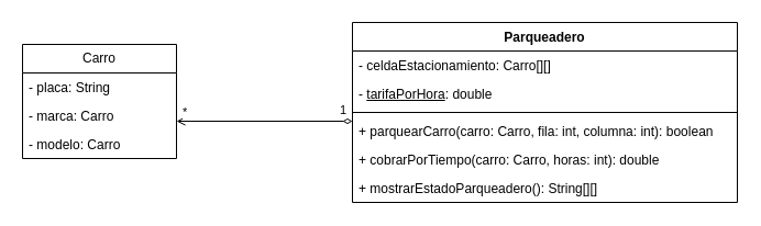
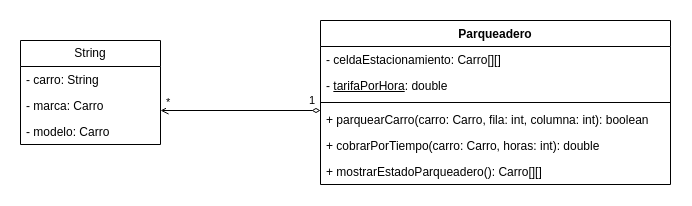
  <mxCell id="0" />
  <mxCell id="1" parent="0" />
- <mxCell id="2" value="Carro" style="swimlane;fontStyle=0;childLayout=stackLayout;horizontal=1;startSize=26;fillColor=none;horizontalStack=0;resizeParent=1;resizeParentMax=0;resizeLast=0;collapsible=1;marginBottom=0;whiteSpace=wrap;html=1;" parent="1" vertex="1"><mxGeometry x="20" y="40" width="140" height="104" as="geometry" /></mxCell>
- <mxCell id="3" value="- placa: String" style="text;strokeColor=none;fillColor=none;align=left;verticalAlign=top;spacingLeft=4;spacingRight=4;overflow=hidden;rotatable=0;points=[[0,0.5],[1,0.5]];portConstraint=eastwest;whiteSpace=wrap;html=1;" parent="2" vertex="1"><mxGeometry y="26" width="140" height="26" as="geometry" /></mxCell>
+ <mxCell id="2" value="String" style="swimlane;fontStyle=0;childLayout=stackLayout;horizontal=1;startSize=26;fillColor=none;horizontalStack=0;resizeParent=1;resizeParentMax=0;resizeLast=0;collapsible=1;marginBottom=0;whiteSpace=wrap;html=1;" parent="1" vertex="1"><mxGeometry x="20" y="40" width="140" height="104" as="geometry" /></mxCell>
+ <mxCell id="3" value="- carro: String" style="text;strokeColor=none;fillColor=none;align=left;verticalAlign=top;spacingLeft=4;spacingRight=4;overflow=hidden;rotatable=0;points=[[0,0.5],[1,0.5]];portConstraint=eastwest;whiteSpace=wrap;html=1;" parent="2" vertex="1"><mxGeometry y="26" width="140" height="26" as="geometry" /></mxCell>
  <mxCell id="4" value="- marca: Carro" style="text;strokeColor=none;fillColor=none;align=left;verticalAlign=top;spacingLeft=4;spacingRight=4;overflow=hidden;rotatable=0;points=[[0,0.5],[1,0.5]];portConstraint=eastwest;whiteSpace=wrap;html=1;" parent="2" vertex="1"><mxGeometry y="52" width="140" height="26" as="geometry" /></mxCell>
  <mxCell id="5" value="- modelo: Carro" style="text;strokeColor=none;fillColor=none;align=left;verticalAlign=top;spacingLeft=4;spacingRight=4;overflow=hidden;rotatable=0;points=[[0,0.5],[1,0.5]];portConstraint=eastwest;whiteSpace=wrap;html=1;" parent="2" vertex="1"><mxGeometry y="78" width="140" height="26" as="geometry" /></mxCell>
  <mxCell id="6" value="Parqueadero" style="swimlane;fontStyle=1;align=center;verticalAlign=top;childLayout=stackLayout;horizontal=1;startSize=26;horizontalStack=0;resizeParent=1;resizeParentMax=0;resizeLast=0;collapsible=1;marginBottom=0;whiteSpace=wrap;html=1;" parent="1" vertex="1"><mxGeometry x="320" y="20" width="350" height="164" as="geometry" /></mxCell>
  <mxCell id="7" value="- celdaEstacionamiento: Carro[][]" style="text;strokeColor=none;fillColor=none;align=left;verticalAlign=top;spacingLeft=4;spacingRight=4;overflow=hidden;rotatable=0;points=[[0,0.5],[1,0.5]];portConstraint=eastwest;whiteSpace=wrap;html=1;" parent="6" vertex="1"><mxGeometry y="26" width="350" height="26" as="geometry" /></mxCell>
  <mxCell id="8" value="- &lt;u&gt;tarifaPorHora&lt;/u&gt;: double" style="text;strokeColor=none;fillColor=none;align=left;verticalAlign=top;spacingLeft=4;spacingRight=4;overflow=hidden;rotatable=0;points=[[0,0.5],[1,0.5]];portConstraint=eastwest;whiteSpace=wrap;html=1;" parent="6" vertex="1"><mxGeometry y="52" width="350" height="26" as="geometry" /></mxCell>
  <mxCell id="9" value="" style="line;strokeWidth=1;fillColor=none;align=left;verticalAlign=middle;spacingTop=-1;spacingLeft=3;spacingRight=3;rotatable=0;labelPosition=right;points=[];portConstraint=eastwest;strokeColor=inherit;" parent="6" vertex="1"><mxGeometry y="78" width="350" height="8" as="geometry" /></mxCell>
  <mxCell id="10" value="+ parquearCarro(carro: Carro, fila: int, columna: int): boolean" style="text;strokeColor=none;fillColor=none;align=left;verticalAlign=top;spacingLeft=4;spacingRight=4;overflow=hidden;rotatable=0;points=[[0,0.5],[1,0.5]];portConstraint=eastwest;whiteSpace=wrap;html=1;" parent="6" vertex="1"><mxGeometry y="86" width="350" height="26" as="geometry" /></mxCell>
  <mxCell id="11" value="+ cobrarPorTiempo(carro: Carro, horas: int): double" style="text;strokeColor=none;fillColor=none;align=left;verticalAlign=top;spacingLeft=4;spacingRight=4;overflow=hidden;rotatable=0;points=[[0,0.5],[1,0.5]];portConstraint=eastwest;whiteSpace=wrap;html=1;" parent="6" vertex="1"><mxGeometry y="112" width="350" height="26" as="geometry" /></mxCell>
- <mxCell id="12" value="+ mostrarEstadoParqueadero(): String[][]" style="text;strokeColor=none;fillColor=none;align=left;verticalAlign=top;spacingLeft=4;spacingRight=4;overflow=hidden;rotatable=0;points=[[0,0.5],[1,0.5]];portConstraint=eastwest;whiteSpace=wrap;html=1;" parent="6" vertex="1"><mxGeometry y="138" width="350" height="26" as="geometry" /></mxCell>
+ <mxCell id="12" value="+ mostrarEstadoParqueadero(): Carro[][]" style="text;strokeColor=none;fillColor=none;align=left;verticalAlign=top;spacingLeft=4;spacingRight=4;overflow=hidden;rotatable=0;points=[[0,0.5],[1,0.5]];portConstraint=eastwest;whiteSpace=wrap;html=1;" parent="6" vertex="1"><mxGeometry y="138" width="350" height="26" as="geometry" /></mxCell>
  <mxCell id="13" value="" style="endArrow=diamondThin;html=1;edgeStyle=orthogonalEdgeStyle;rounded=0;startArrow=open;startFill=0;endFill=0;" parent="1" edge="1"><mxGeometry relative="1" as="geometry"><mxPoint x="160" y="110" as="sourcePoint" /><mxPoint x="320" y="110" as="targetPoint" /></mxGeometry></mxCell>
  <mxCell id="14" value="*" style="edgeLabel;resizable=0;html=1;align=left;verticalAlign=bottom;" parent="13" connectable="0" vertex="1"><mxGeometry x="-1" relative="1" as="geometry"><mxPoint x="4" as="offset" /></mxGeometry></mxCell>
  <mxCell id="15" value="1" style="edgeLabel;resizable=0;html=1;align=right;verticalAlign=bottom;" parent="13" connectable="0" vertex="1"><mxGeometry x="1" relative="1" as="geometry"><mxPoint x="-5" y="-2" as="offset" /></mxGeometry></mxCell>
